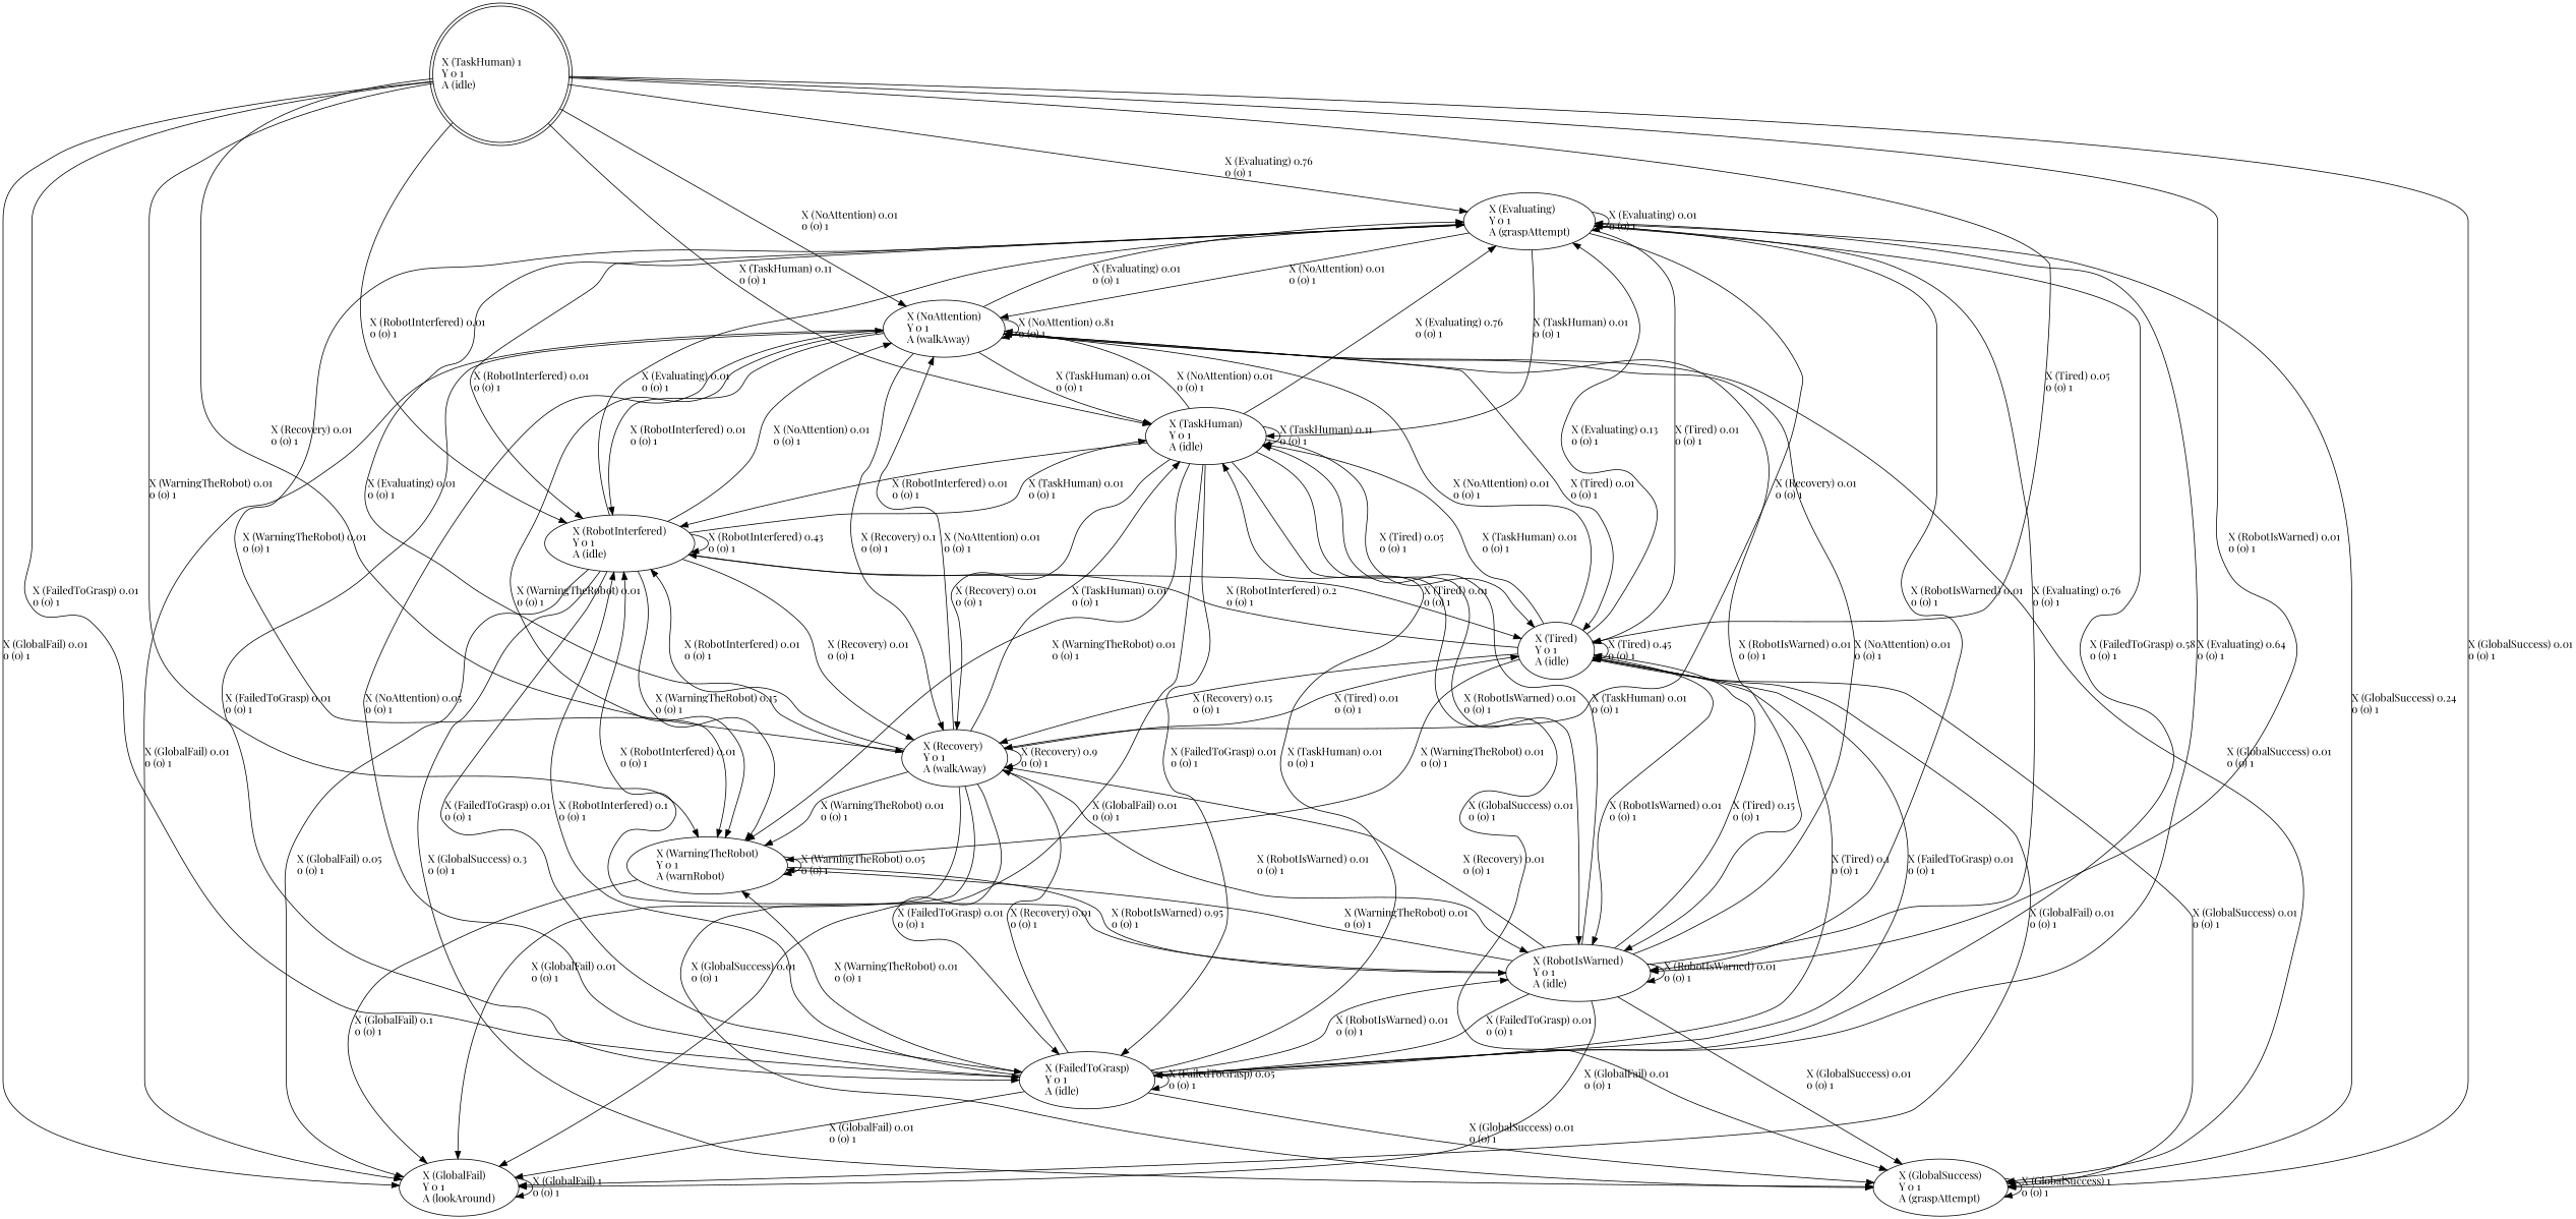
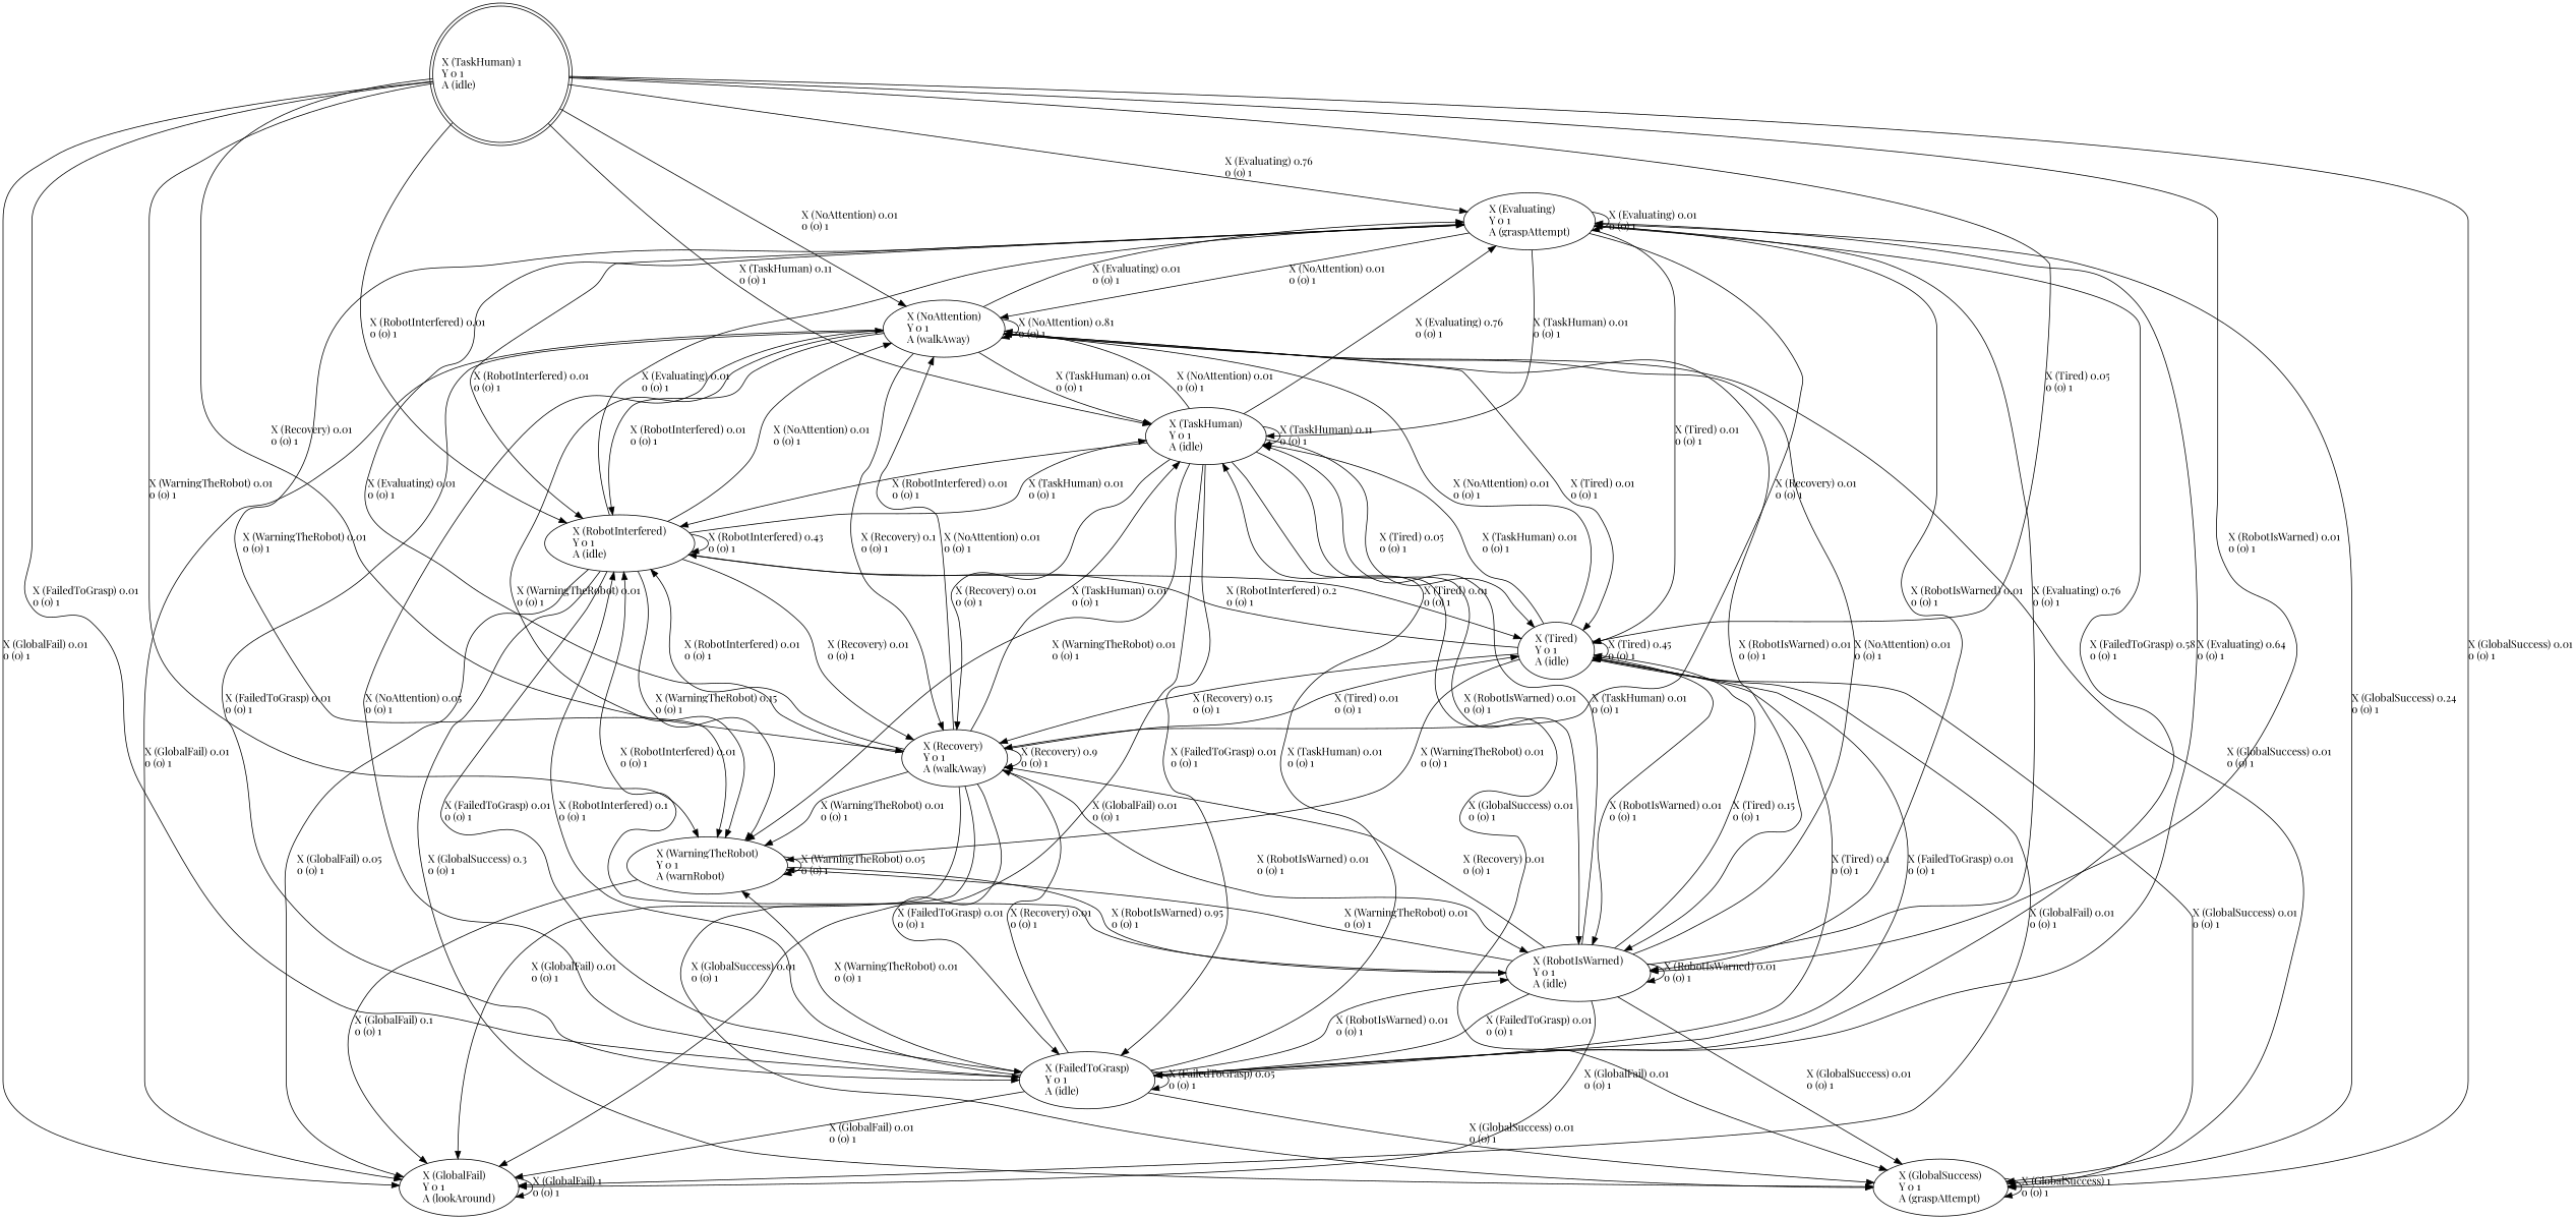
  digraph {
    fontname="Playfair Display"
    node [fontname="Playfair Display"]
    edge [fontname="Playfair Display"]
    n1 [label="X (TaskHuman) 1\lY 0 1\lA (idle)\l" labeljust=l shape=doublecircle]
    n2 [label="X (Evaluating)\lY 0 1\lA (graspAttempt)\l"]
    n3 [label="X (NoAttention)\lY 0 1\lA (walkAway)\l"]
    n4 [label="X (GlobalFail)\lY 0 1\lA (lookAround)\l"]
    n5 [label="X (RobotIsWarned)\lY 0 1\lA (idle)\l"]
    n6 [label="X (FailedToGrasp)\lY 0 1\lA (idle)\l"]
    n7 [label="X (GlobalSuccess)\lY 0 1\lA (graspAttempt)\l"]
    n8 [label="X (WarningTheRobot)\lY 0 1\lA (warnRobot)\l"]
    n9 [label="X (Recovery)\lY 0 1\lA (walkAway)\l"]
    n10 [label="X (Tired)\lY 0 1\lA (idle)\l"]
    n11 [label="X (RobotInterfered)\lY 0 1\lA (idle)\l"]
    n12 [label="X (TaskHuman)\lY 0 1\lA (idle)\l"]
    n1 -> n2 [label="X (Evaluating) 0.76\lo (0) 1\l"]
    n1 -> n3 [label="X (NoAttention) 0.01\lo (0) 1\l"]
    n1 -> n4 [label="X (GlobalFail) 0.01\lo (0) 1\l"]
    n1 -> n5 [label="X (RobotIsWarned) 0.01\lo (0) 1\l"]
    n1 -> n6 [label="X (FailedToGrasp) 0.01\lo (0) 1\l"]
    n1 -> n7 [label="X (GlobalSuccess) 0.01\lo (0) 1\l"]
    n1 -> n8 [label="X (WarningTheRobot) 0.01\lo (0) 1\l"]
    n1 -> n9 [label="X (Recovery) 0.01\lo (0) 1\l"]
    n1 -> n10 [label="X (Tired) 0.05\lo (0) 1\l"]
    n1 -> n11 [label="X (RobotInterfered) 0.01\lo (0) 1\l"]
    n1 -> n12 [label="X (TaskHuman) 0.11\lo (0) 1\l"]
    n2 -> n2 [label="X (Evaluating) 0.01\lo (0) 1\l"]
    n2 -> n3 [label="X (NoAttention) 0.01\lo (0) 1\l"]
    n2 -> n5 [label="X (RobotIsWarned) 0.01\lo (0) 1\l"]
    n2 -> n6 [label="X (FailedToGrasp) 0.58\lo (0) 1\l"]
    n2 -> n7 [label="X (GlobalSuccess) 0.24\lo (0) 1\l"]
    n2 -> n8 [label="X (WarningTheRobot) 0.01\lo (0) 1\l"]
    n2 -> n9 [label="X (Recovery) 0.01\lo (0) 1\l"]
    n2 -> n10 [label="X (Tired) 0.01\lo (0) 1\l"]
    n2 -> n11 [label="X (RobotInterfered) 0.01\lo (0) 1\l"]
    n2 -> n12 [label="X (TaskHuman) 0.01\lo (0) 1\l"]
    n3 -> n2 [label="X (Evaluating) 0.01\lo (0) 1\l"]
    n3 -> n3 [label="X (NoAttention) 0.81\lo (0) 1\l"]
    n3 -> n4 [label="X (GlobalFail) 0.01\lo (0) 1\l"]
    n3 -> n5 [label="X (RobotIsWarned) 0.01\lo (0) 1\l"]
    n3 -> n6 [label="X (FailedToGrasp) 0.01\lo (0) 1\l"]
    n3 -> n7 [label="X (GlobalSuccess) 0.01\lo (0) 1\l"]
    n3 -> n8 [label="X (WarningTheRobot) 0.01\lo (0) 1\l"]
    n3 -> n9 [label="X (Recovery) 0.1\lo (0) 1\l"]
    n3 -> n10 [label="X (Tired) 0.01\lo (0) 1\l"]
    n3 -> n11 [label="X (RobotInterfered) 0.01\lo (0) 1\l"]
    n3 -> n12 [label="X (TaskHuman) 0.01\lo (0) 1\l"]
    n4 -> n4 [label="X (GlobalFail) 1\lo (0) 1\l"]
    n5 -> n2 [label="X (Evaluating) 0.76\lo (0) 1\l"]
    n5 -> n3 [label="X (NoAttention) 0.01\lo (0) 1\l"]
    n5 -> n4 [label="X (GlobalFail) 0.01\lo (0) 1\l"]
    n5 -> n5 [label="X (RobotIsWarned) 0.01\lo (0) 1\l"]
    n5 -> n6 [label="X (FailedToGrasp) 0.01\lo (0) 1\l"]
    n5 -> n7 [label="X (GlobalSuccess) 0.01\lo (0) 1\l"]
    n5 -> n8 [label="X (WarningTheRobot) 0.01\lo (0) 1\l"]
    n5 -> n9 [label="X (Recovery) 0.01\lo (0) 1\l"]
    n5 -> n10 [label="X (Tired) 0.15\lo (0) 1\l"]
    n5 -> n11 [label="X (RobotInterfered) 0.01\lo (0) 1\l"]
    n5 -> n12 [label="X (TaskHuman) 0.01\lo (0) 1\l"]
    n6 -> n2 [label="X (Evaluating) 0.64\lo (0) 1\l"]
    n6 -> n3 [label="X (NoAttention) 0.05\lo (0) 1\l"]
    n6 -> n4 [label="X (GlobalFail) 0.01\lo (0) 1\l"]
    n6 -> n5 [label="X (RobotIsWarned) 0.01\lo (0) 1\l"]
    n6 -> n6 [label="X (FailedToGrasp) 0.05\lo (0) 1\l"]
    n6 -> n7 [label="X (GlobalSuccess) 0.01\lo (0) 1\l"]
    n6 -> n8 [label="X (WarningTheRobot) 0.01\lo (0) 1\l"]
    n6 -> n9 [label="X (Recovery) 0.01\lo (0) 1\l"]
    n6 -> n10 [label="X (Tired) 0.1\lo (0) 1\l"]
    n6 -> n11 [label="X (RobotInterfered) 0.1\lo (0) 1\l"]
    n6 -> n12 [label="X (TaskHuman) 0.01\lo (0) 1\l"]
    n7 -> n7 [label="X (GlobalSuccess) 1\lo (0) 1\l"]
    n8 -> n4 [label="X (GlobalFail) 0.1\lo (0) 1\l"]
    n8 -> n5 [label="X (RobotIsWarned) 0.95\lo (0) 1\l"]
    n8 -> n8 [label="X (WarningTheRobot) 0.05\lo (0) 1\l"]
    n9 -> n2 [label="X (Evaluating) 0.01\lo (0) 1\l"]
    n9 -> n3 [label="X (NoAttention) 0.01\lo (0) 1\l"]
    n9 -> n4 [label="X (GlobalFail) 0.01\lo (0) 1\l"]
    n9 -> n5 [label="X (RobotIsWarned) 0.01\lo (0) 1\l"]
    n9 -> n6 [label="X (FailedToGrasp) 0.01\lo (0) 1\l"]
    n9 -> n7 [label="X (GlobalSuccess) 0.01\lo (0) 1\l"]
    n9 -> n8 [label="X (WarningTheRobot) 0.01\lo (0) 1\l"]
    n9 -> n9 [label="X (Recovery) 0.9\lo (0) 1\l"]
    n9 -> n10 [label="X (Tired) 0.01\lo (0) 1\l"]
    n9 -> n11 [label="X (RobotInterfered) 0.01\lo (0) 1\l"]
    n9 -> n12 [label="X (TaskHuman) 0.01\lo (0) 1\l"]
-   n10 -> n2 [label="X (Evaluating) 0.13\lo (0) 1\l"]
    n10 -> n3 [label="X (NoAttention) 0.01\lo (0) 1\l"]
    n10 -> n4 [label="X (GlobalFail) 0.01\lo (0) 1\l"]
    n10 -> n5 [label="X (RobotIsWarned) 0.01\lo (0) 1\l"]
    n10 -> n6 [label="X (FailedToGrasp) 0.01\lo (0) 1\l"]
    n10 -> n7 [label="X (GlobalSuccess) 0.01\lo (0) 1\l"]
    n10 -> n8 [label="X (WarningTheRobot) 0.01\lo (0) 1\l"]
    n10 -> n9 [label="X (Recovery) 0.15\lo (0) 1\l"]
    n10 -> n10 [label="X (Tired) 0.45\lo (0) 1\l"]
    n10 -> n11 [label="X (RobotInterfered) 0.2\lo (0) 1\l"]
    n10 -> n12 [label="X (TaskHuman) 0.01\lo (0) 1\l"]
    n11 -> n2 [label="X (Evaluating) 0.01\lo (0) 1\l"]
    n11 -> n3 [label="X (NoAttention) 0.01\lo (0) 1\l"]
    n11 -> n4 [label="X (GlobalFail) 0.05\lo (0) 1\l"]
    n11 -> n6 [label="X (FailedToGrasp) 0.01\lo (0) 1\l"]
    n11 -> n7 [label="X (GlobalSuccess) 0.3\lo (0) 1\l"]
    n11 -> n8 [label="X (WarningTheRobot) 0.15\lo (0) 1\l"]
    n11 -> n9 [label="X (Recovery) 0.01\lo (0) 1\l"]
    n11 -> n10 [label="X (Tired) 0.01\lo (0) 1\l"]
    n11 -> n11 [label="X (RobotInterfered) 0.43\lo (0) 1\l"]
    n11 -> n12 [label="X (TaskHuman) 0.01\lo (0) 1\l"]
    n12 -> n2 [label="X (Evaluating) 0.76\lo (0) 1\l"]
    n12 -> n3 [label="X (NoAttention) 0.01\lo (0) 1\l"]
    n12 -> n4 [label="X (GlobalFail) 0.01\lo (0) 1\l"]
    n12 -> n5 [label="X (RobotIsWarned) 0.01\lo (0) 1\l"]
    n12 -> n6 [label="X (FailedToGrasp) 0.01\lo (0) 1\l"]
    n12 -> n7 [label="X (GlobalSuccess) 0.01\lo (0) 1\l"]
    n12 -> n8 [label="X (WarningTheRobot) 0.01\lo (0) 1\l"]
    n12 -> n9 [label="X (Recovery) 0.01\lo (0) 1\l"]
    n12 -> n10 [label="X (Tired) 0.05\lo (0) 1\l"]
    n12 -> n11 [label="X (RobotInterfered) 0.01\lo (0) 1\l"]
    n12 -> n12 [label="X (TaskHuman) 0.11\lo (0) 1\l"]
  }
